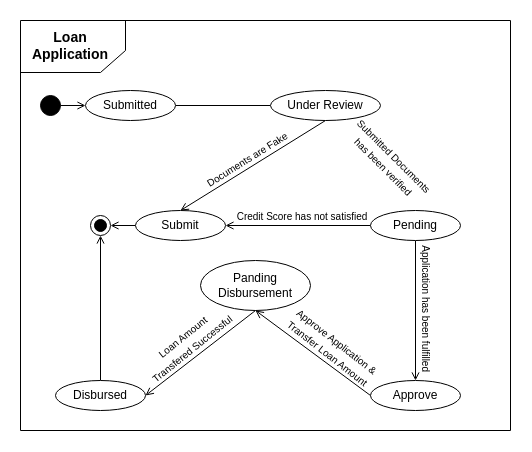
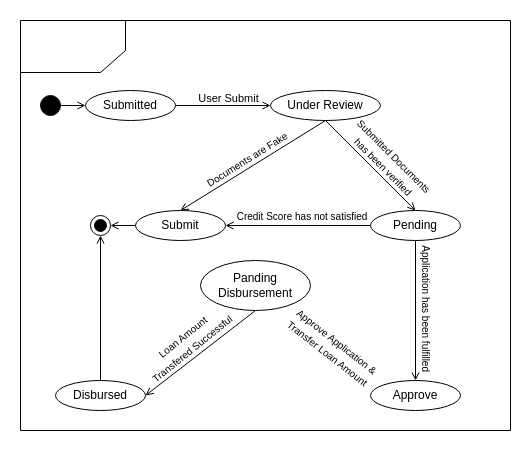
  <mxCell id="0" />
  <mxCell id="1" parent="0" />
  <mxCell id="2" value="" style="swimlane;startSize=0;" vertex="1" parent="1"><mxGeometry x="20" y="20" width="490" height="410" as="geometry" /></mxCell>
- <mxCell id="3" value="&lt;b&gt;&lt;font style=&quot;font-size: 14px;&quot;&gt;Loan&lt;/font&gt;&lt;/b&gt;&lt;div&gt;&lt;b&gt;&lt;font style=&quot;font-size: 14px;&quot;&gt;Application&lt;/font&gt;&lt;/b&gt;&lt;/div&gt;" style="text;html=1;align=center;verticalAlign=middle;whiteSpace=wrap;rounded=0;" vertex="1" parent="2"><mxGeometry x="20" y="10" width="60" height="30" as="geometry" /></mxCell>
  <mxCell id="4" value="" style="line;strokeWidth=1;html=1;" vertex="1" parent="2"><mxGeometry y="47" width="80" height="10" as="geometry" /></mxCell>
  <mxCell id="5" value="" style="line;strokeWidth=1;direction=south;html=1;" vertex="1" parent="2"><mxGeometry x="100" width="10" height="30" as="geometry" /></mxCell>
  <mxCell id="6" value="" style="endArrow=none;html=1;rounded=0;entryX=1;entryY=0.5;entryDx=0;entryDy=0;entryPerimeter=0;exitX=1;exitY=0.5;exitDx=0;exitDy=0;exitPerimeter=0;" edge="1" parent="2" source="4" target="5"><mxGeometry width="50" height="50" relative="1" as="geometry"><mxPoint x="80" y="60" as="sourcePoint" /><mxPoint x="130" y="10" as="targetPoint" /></mxGeometry></mxCell>
- <mxCell id="7" style="edgeStyle=orthogonalEdgeStyle;rounded=0;orthogonalLoop=1;jettySize=auto;html=1;exitX=1;exitY=0.5;exitDx=0;exitDy=0;entryX=0;entryY=0.5;entryDx=0;entryDy=0;endArrow=none;endFill=0;" edge="1" parent="2" source="8" target="11"><mxGeometry relative="1" as="geometry" /></mxCell>
+ <mxCell id="7" style="edgeStyle=orthogonalEdgeStyle;rounded=0;orthogonalLoop=1;jettySize=auto;html=1;exitX=1;exitY=0.5;exitDx=0;exitDy=0;entryX=0;entryY=0.5;entryDx=0;entryDy=0;endArrow=open;endFill=0;" edge="1" parent="2" source="8" target="11"><mxGeometry relative="1" as="geometry" /></mxCell>
  <mxCell id="8" value="Submitted" style="ellipse;whiteSpace=wrap;html=1;" vertex="1" parent="2"><mxGeometry x="65" y="70" width="90" height="30" as="geometry" /></mxCell>
+ <mxCell id="9" style="rounded=0;orthogonalLoop=1;jettySize=auto;html=1;exitX=0.5;exitY=1;exitDx=0;exitDy=0;entryX=0.5;entryY=0;entryDx=0;entryDy=0;endArrow=open;endFill=0;" edge="1" parent="2" source="11" target="14"><mxGeometry relative="1" as="geometry" /></mxCell>
  <mxCell id="10" style="rounded=0;orthogonalLoop=1;jettySize=auto;html=1;exitX=0.5;exitY=1;exitDx=0;exitDy=0;entryX=0.5;entryY=0;entryDx=0;entryDy=0;endArrow=open;endFill=0;" edge="1" parent="2" source="11" target="18"><mxGeometry relative="1" as="geometry" /></mxCell>
  <mxCell id="11" value="Under Review" style="ellipse;whiteSpace=wrap;html=1;" vertex="1" parent="2"><mxGeometry x="250" y="70" width="110" height="30" as="geometry" /></mxCell>
  <mxCell id="12" style="rounded=0;orthogonalLoop=1;jettySize=auto;html=1;exitX=0.5;exitY=1;exitDx=0;exitDy=0;entryX=0.5;entryY=0;entryDx=0;entryDy=0;endArrow=open;endFill=0;" edge="1" parent="2" source="14" target="16"><mxGeometry relative="1" as="geometry" /></mxCell>
  <mxCell id="13" style="rounded=0;orthogonalLoop=1;jettySize=auto;html=1;exitX=0;exitY=0.5;exitDx=0;exitDy=0;entryX=1;entryY=0.5;entryDx=0;entryDy=0;endArrow=open;endFill=0;" edge="1" parent="2" source="14" target="18"><mxGeometry relative="1" as="geometry" /></mxCell>
  <mxCell id="14" value="Pending" style="ellipse;whiteSpace=wrap;html=1;" vertex="1" parent="2"><mxGeometry x="350" y="190" width="90" height="30" as="geometry" /></mxCell>
- <mxCell id="15" style="rounded=0;orthogonalLoop=1;jettySize=auto;html=1;exitX=0;exitY=0.5;exitDx=0;exitDy=0;entryX=0.5;entryY=1;entryDx=0;entryDy=0;endArrow=open;endFill=0;" edge="1" parent="2" source="16" target="20"><mxGeometry relative="1" as="geometry" /></mxCell>
  <mxCell id="16" value="Approve" style="ellipse;whiteSpace=wrap;html=1;" vertex="1" parent="2"><mxGeometry x="350" y="360" width="90" height="30" as="geometry" /></mxCell>
  <mxCell id="17" style="rounded=0;orthogonalLoop=1;jettySize=auto;html=1;exitX=0;exitY=0.5;exitDx=0;exitDy=0;endArrow=open;endFill=0;" edge="1" parent="2" source="18" target="25"><mxGeometry relative="1" as="geometry" /></mxCell>
  <mxCell id="18" value="Submit" style="ellipse;whiteSpace=wrap;html=1;" vertex="1" parent="2"><mxGeometry x="115" y="190" width="90" height="30" as="geometry" /></mxCell>
  <mxCell id="19" style="rounded=0;orthogonalLoop=1;jettySize=auto;html=1;exitX=0.5;exitY=1;exitDx=0;exitDy=0;entryX=1;entryY=0.5;entryDx=0;entryDy=0;endArrow=open;endFill=0;" edge="1" parent="2" source="20" target="22"><mxGeometry relative="1" as="geometry" /></mxCell>
  <mxCell id="20" value="Panding Disbursement" style="ellipse;whiteSpace=wrap;html=1;" vertex="1" parent="2"><mxGeometry x="180" y="240" width="110" height="50" as="geometry" /></mxCell>
  <mxCell id="21" style="edgeStyle=orthogonalEdgeStyle;rounded=0;orthogonalLoop=1;jettySize=auto;html=1;exitX=0.5;exitY=0;exitDx=0;exitDy=0;entryX=0.5;entryY=1;entryDx=0;entryDy=0;endArrow=open;endFill=0;" edge="1" parent="2" source="22" target="25"><mxGeometry relative="1" as="geometry" /></mxCell>
  <mxCell id="22" value="Disbursed" style="ellipse;whiteSpace=wrap;html=1;" vertex="1" parent="2"><mxGeometry x="35" y="360" width="90" height="30" as="geometry" /></mxCell>
  <mxCell id="23" style="edgeStyle=orthogonalEdgeStyle;rounded=0;orthogonalLoop=1;jettySize=auto;html=1;exitX=1;exitY=0.5;exitDx=0;exitDy=0;entryX=0;entryY=0.5;entryDx=0;entryDy=0;endArrow=open;endFill=0;" edge="1" parent="2" source="24" target="8"><mxGeometry relative="1" as="geometry" /></mxCell>
  <mxCell id="24" value="" style="ellipse;fillColor=strokeColor;html=1;" vertex="1" parent="2"><mxGeometry x="20" y="75" width="20" height="20" as="geometry" /></mxCell>
  <mxCell id="25" value="" style="ellipse;html=1;shape=endState;fillColor=strokeColor;" vertex="1" parent="2"><mxGeometry x="70" y="195" width="20" height="20" as="geometry" /></mxCell>
+ <mxCell id="26" value="&lt;font style=&quot;font-size: 11px;&quot;&gt;User Submit&amp;nbsp;&lt;/font&gt;" style="text;html=1;align=center;verticalAlign=middle;whiteSpace=wrap;rounded=0;" vertex="1" parent="2"><mxGeometry x="170" y="63" width="80" height="30" as="geometry" /></mxCell>
  <mxCell id="27" value="&lt;font style=&quot;font-size: 10px;&quot;&gt;Submitted Documents has been verified&lt;/font&gt;" style="text;html=1;align=center;verticalAlign=middle;whiteSpace=wrap;rounded=0;rotation=45;" vertex="1" parent="2"><mxGeometry x="314" y="126" width="110" height="30" as="geometry" /></mxCell>
  <mxCell id="28" value="&lt;font style=&quot;font-size: 10px;&quot;&gt;Documents are Fake&lt;/font&gt;" style="text;html=1;align=center;verticalAlign=middle;whiteSpace=wrap;rounded=0;rotation=328;" vertex="1" parent="2"><mxGeometry x="177" y="124" width="100" height="30" as="geometry" /></mxCell>
  <mxCell id="29" value="&lt;font style=&quot;font-size: 10px;&quot;&gt;Credit Score has not satisfied&lt;/font&gt;" style="text;html=1;align=center;verticalAlign=middle;whiteSpace=wrap;rounded=0;rotation=0;" vertex="1" parent="2"><mxGeometry x="212" y="181" width="140" height="30" as="geometry" /></mxCell>
  <mxCell id="30" value="&lt;font style=&quot;font-size: 10px;&quot;&gt;Application has been fulfilled&amp;nbsp;&lt;/font&gt;" style="text;html=1;align=center;verticalAlign=middle;whiteSpace=wrap;rounded=0;rotation=90;" vertex="1" parent="2"><mxGeometry x="337" y="275" width="138" height="30" as="geometry" /></mxCell>
  <mxCell id="31" value="&lt;span style=&quot;font-size: 10px;&quot;&gt;Approve Application &amp;amp; Transfer Loan Amount&lt;/span&gt;" style="text;html=1;align=center;verticalAlign=middle;whiteSpace=wrap;rounded=0;rotation=38;" vertex="1" parent="2"><mxGeometry x="252" y="312" width="121" height="30" as="geometry" /></mxCell>
  <mxCell id="32" value="&lt;span style=&quot;font-size: 10px;&quot;&gt;Loan Amount Transfered Successful&lt;/span&gt;" style="text;html=1;align=center;verticalAlign=middle;whiteSpace=wrap;rounded=0;rotation=321;" vertex="1" parent="2"><mxGeometry x="114" y="307" width="106.37" height="30" as="geometry" /></mxCell>
